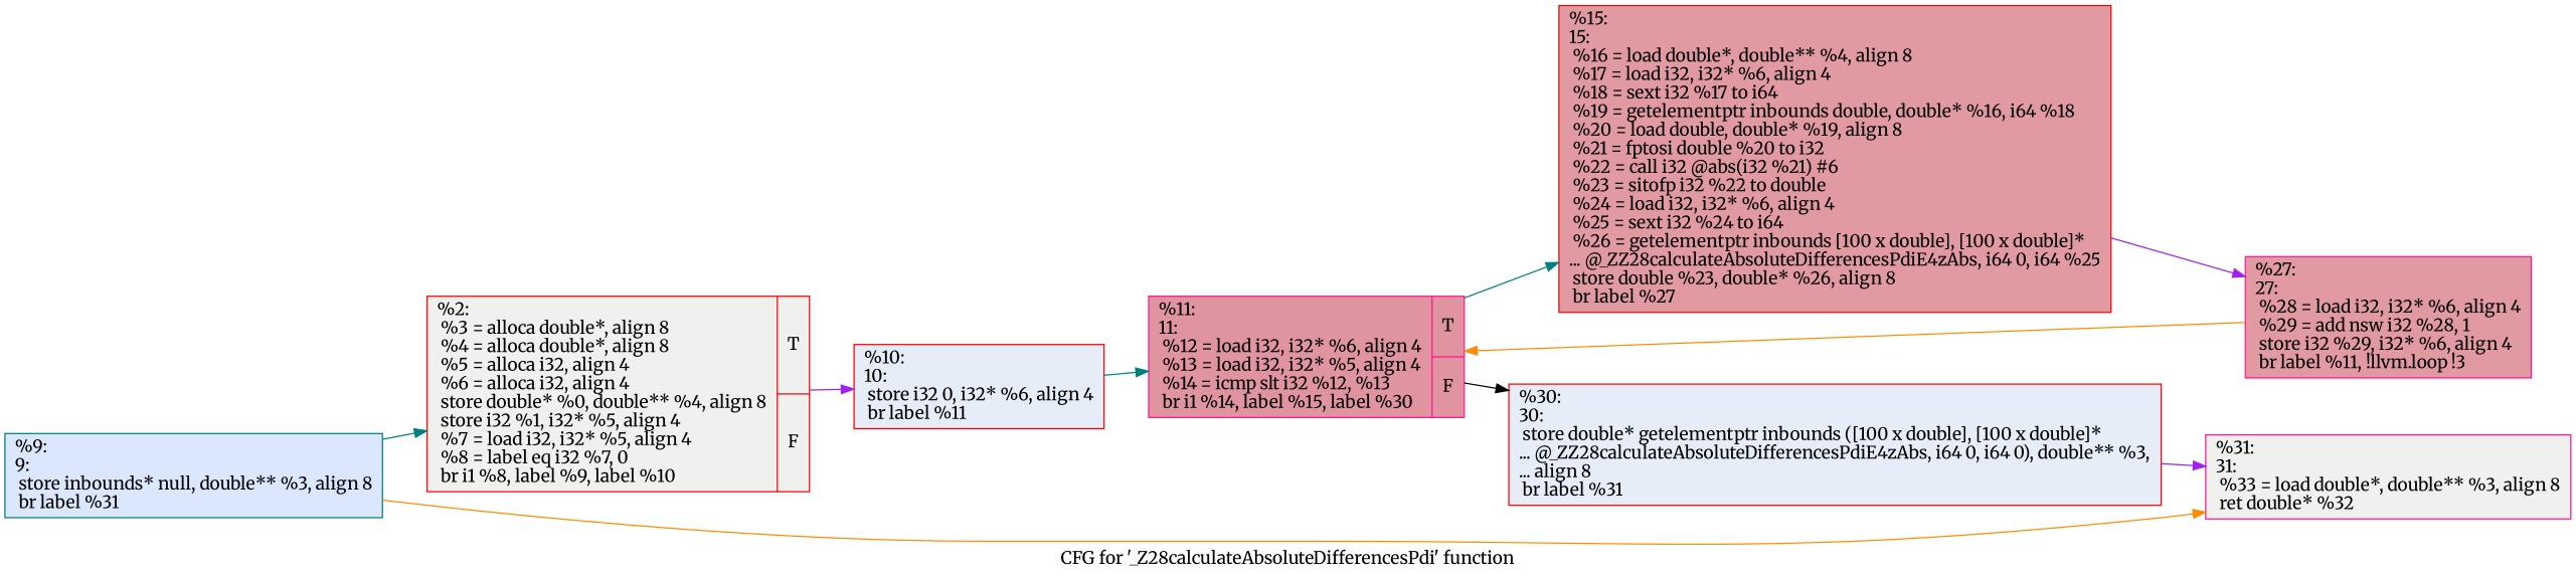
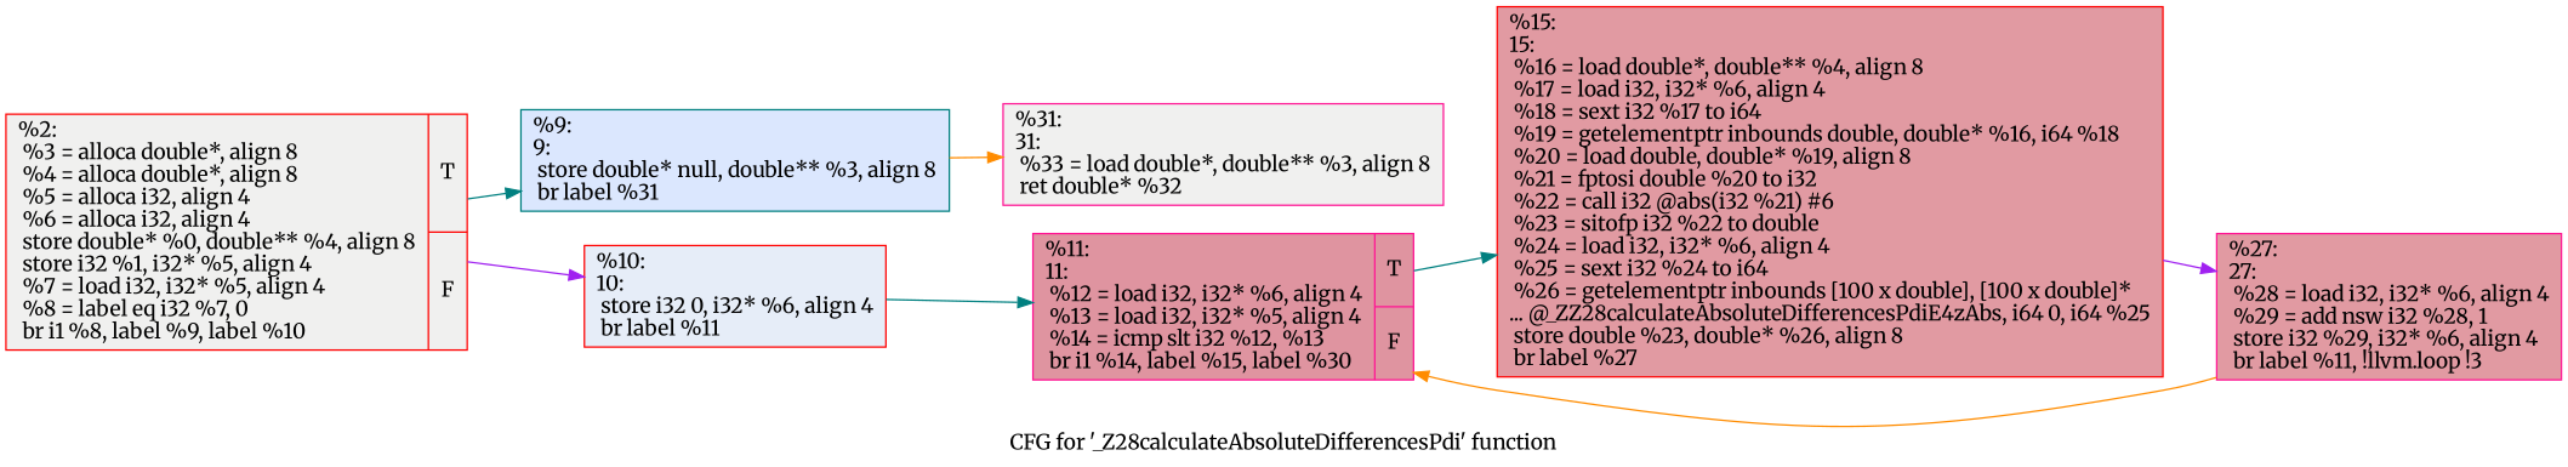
  digraph {
    fontname=Merriweather
    label="CFG for '_Z28calculateAbsoluteDifferencesPdi' function"
    rankdir=LR
    node [color=red fillcolor="#dedcdb70" fontname=Merriweather shape=record style=filled]
    edge [color=teal fontname=Merriweather]
    n1 [label="{%2:\l  %3 = alloca double*, align 8\l  %4 = alloca double*, align 8\l  %5 = alloca i32, align 4\l  %6 = alloca i32, align 4\l  store double* %0, double** %4, align 8\l  store i32 %1, i32* %5, align 4\l  %7 = load i32, i32* %5, align 4\l  %8 = label eq i32 %7, 0\l  br i1 %8, label %9, label %10\l|{<s0>T|<s1>F}}"]
-   n2 [color=teal fillcolor="#aec9fc70" label="{%9:\l9:                                                \l  store inbounds* null, double** %3, align 8\l  br label %31\l}"]
+   n2 [color=teal fillcolor="#aec9fc70" label="{%9:\l9:                                                \l  store double* null, double** %3, align 8\l  br label %31\l}"]
    n3 [fillcolor="#c7d7f070" label="{%10:\l10:                                               \l  store i32 0, i32* %6, align 4\l  br label %11\l}"]
    n4 [color=deeppink label="{%31:\l31:                                               \l  %33 = load double*, double** %3, align 8\l  ret double* %32\l}"]
    n5 [color=deeppink fillcolor="#b70d2870" label="{%11:\l11:                                               \l  %12 = load i32, i32* %6, align 4\l  %13 = load i32, i32* %5, align 4\l  %14 = icmp slt i32 %12, %13\l  br i1 %14, label %15, label %30\l|{<s0>T|<s1>F}}"]
    n6 [fillcolor="#bb1b2c70" label="{%15:\l15:                                               \l  %16 = load double*, double** %4, align 8\l  %17 = load i32, i32* %6, align 4\l  %18 = sext i32 %17 to i64\l  %19 = getelementptr inbounds double, double* %16, i64 %18\l  %20 = load double, double* %19, align 8\l  %21 = fptosi double %20 to i32\l  %22 = call i32 @abs(i32 %21) #6\l  %23 = sitofp i32 %22 to double\l  %24 = load i32, i32* %6, align 4\l  %25 = sext i32 %24 to i64\l  %26 = getelementptr inbounds [100 x double], [100 x double]*\l... @_ZZ28calculateAbsoluteDifferencesPdiE4zAbs, i64 0, i64 %25\l  store double %23, double* %26, align 8\l  br label %27\l}"]
-   n7 [fillcolor="#c7d7f070" label="{%30:\l30:                                               \l  store double* getelementptr inbounds ([100 x double], [100 x double]*\l... @_ZZ28calculateAbsoluteDifferencesPdiE4zAbs, i64 0, i64 0), double** %3,\l... align 8\l  br label %31\l}"]
    n8 [color=deeppink fillcolor="#bb1b2c70" label="{%27:\l27:                                               \l  %28 = load i32, i32* %6, align 4\l  %29 = add nsw i32 %28, 1\l  store i32 %29, i32* %6, align 4\l  br label %11, !llvm.loop !3\l}"]
-   n2 -> n1
+   n1 -> n2
    n1 -> n3 [color=purple]
    n2 -> n4 [color=darkorange]
    n3 -> n5
    n5 -> n6
-   n5 -> n7 [color=black]
    n6 -> n8 [color=purple]
-   n7 -> n4 [color=purple]
    n8 -> n5 [color=darkorange]
  }
